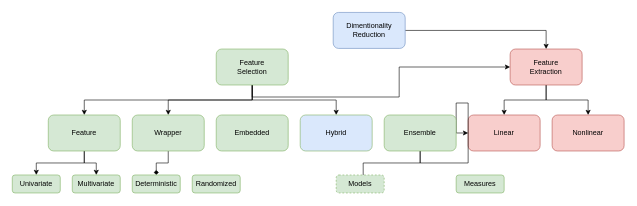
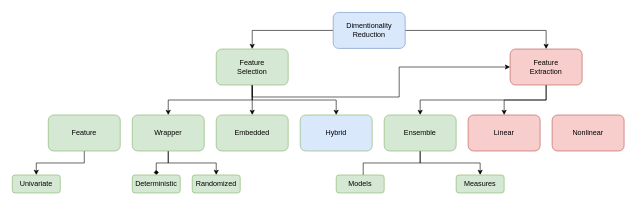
  <mxCell id="0" />
  <mxCell id="1" parent="0" />
+ <mxCell id="2" style="edgeStyle=orthogonalEdgeStyle;rounded=0;orthogonalLoop=1;jettySize=auto;html=1;" edge="1" parent="1" source="4" target="10"><mxGeometry relative="1" as="geometry" /></mxCell>
  <mxCell id="3" style="edgeStyle=orthogonalEdgeStyle;rounded=0;orthogonalLoop=1;jettySize=auto;html=1;" edge="1" parent="1" source="4" target="13"><mxGeometry relative="1" as="geometry" /></mxCell>
  <mxCell id="4" value="Dimentionality&lt;br&gt;Reduction" style="rounded=1;whiteSpace=wrap;html=1;fillColor=#dae8fc;strokeColor=#6c8ebf;" vertex="1" parent="1"><mxGeometry x="555" y="20" width="120" height="60" as="geometry" /></mxCell>
- <mxCell id="5" style="edgeStyle=orthogonalEdgeStyle;rounded=0;orthogonalLoop=1;jettySize=auto;html=1;exitX=0.5;exitY=1;exitDx=0;exitDy=0;" edge="1" parent="1" source="10" target="18"><mxGeometry relative="1" as="geometry" /></mxCell>
  <mxCell id="6" style="edgeStyle=orthogonalEdgeStyle;rounded=0;orthogonalLoop=1;jettySize=auto;html=1;exitX=0.5;exitY=1;exitDx=0;exitDy=0;" edge="1" parent="1" source="10" target="21"><mxGeometry relative="1" as="geometry" /></mxCell>
+ <mxCell id="7" style="edgeStyle=orthogonalEdgeStyle;rounded=0;orthogonalLoop=1;jettySize=auto;html=1;exitX=0.5;exitY=1;exitDx=0;exitDy=0;entryX=0.5;entryY=0;entryDx=0;entryDy=0;" edge="1" parent="1" source="10" target="22"><mxGeometry relative="1" as="geometry" /></mxCell>
  <mxCell id="8" style="edgeStyle=orthogonalEdgeStyle;rounded=0;orthogonalLoop=1;jettySize=auto;html=1;exitX=0.5;exitY=1;exitDx=0;exitDy=0;" edge="1" parent="1" source="10" target="23"><mxGeometry relative="1" as="geometry" /></mxCell>
  <mxCell id="9" style="edgeStyle=orthogonalEdgeStyle;rounded=0;orthogonalLoop=1;jettySize=auto;html=1;exitX=0.5;exitY=1;exitDx=0;exitDy=0;" edge="1" parent="1" source="10" target="13"><mxGeometry relative="1" as="geometry" /></mxCell>
  <mxCell id="10" value="Feature&lt;br&gt;Selection" style="rounded=1;whiteSpace=wrap;html=1;fillColor=#d5e8d4;strokeColor=#82b366;" vertex="1" parent="1"><mxGeometry x="360" y="81" width="120" height="60" as="geometry" /></mxCell>
  <mxCell id="11" style="edgeStyle=orthogonalEdgeStyle;rounded=0;orthogonalLoop=1;jettySize=auto;html=1;exitX=0.5;exitY=1;exitDx=0;exitDy=0;entryX=0.5;entryY=0;entryDx=0;entryDy=0;" edge="1" parent="1" source="13" target="14"><mxGeometry relative="1" as="geometry" /></mxCell>
- <mxCell id="12" style="edgeStyle=orthogonalEdgeStyle;rounded=0;orthogonalLoop=1;jettySize=auto;html=1;exitX=0.5;exitY=1;exitDx=0;exitDy=0;entryX=0.5;entryY=0;entryDx=0;entryDy=0;" edge="1" parent="1" source="13" target="15"><mxGeometry relative="1" as="geometry" /></mxCell>
+ <mxCell id="12" style="edgeStyle=orthogonalEdgeStyle;rounded=0;orthogonalLoop=1;jettySize=auto;html=1;exitX=0.5;exitY=1;exitDx=0;exitDy=0;" edge="1" parent="1" source="13" target="26"><mxGeometry relative="1" as="geometry" /></mxCell>
  <mxCell id="13" value="Feature&lt;br&gt;Extraction" style="rounded=1;whiteSpace=wrap;html=1;fillColor=#f8cecc;strokeColor=#b85450;" vertex="1" parent="1"><mxGeometry x="850" y="81" width="120" height="60" as="geometry" /></mxCell>
  <mxCell id="14" value="Linear" style="rounded=1;whiteSpace=wrap;html=1;fillColor=#f8cecc;strokeColor=#b85450;" vertex="1" parent="1"><mxGeometry x="780" y="191" width="120" height="60" as="geometry" /></mxCell>
  <mxCell id="15" value="Nonlinear" style="rounded=1;whiteSpace=wrap;html=1;fillColor=#f8cecc;strokeColor=#b85450;" vertex="1" parent="1"><mxGeometry x="920" y="191" width="120" height="60" as="geometry" /></mxCell>
  <mxCell id="16" style="edgeStyle=orthogonalEdgeStyle;rounded=0;orthogonalLoop=1;jettySize=auto;html=1;exitX=0.5;exitY=1;exitDx=0;exitDy=0;entryX=0.5;entryY=0;entryDx=0;entryDy=0;" edge="1" parent="1" source="18" target="27"><mxGeometry relative="1" as="geometry" /></mxCell>
- <mxCell id="17" style="edgeStyle=orthogonalEdgeStyle;rounded=0;orthogonalLoop=1;jettySize=auto;html=1;exitX=0.5;exitY=1;exitDx=0;exitDy=0;" edge="1" parent="1" source="18" target="28"><mxGeometry relative="1" as="geometry" /></mxCell>
  <mxCell id="18" value="Feature" style="rounded=1;whiteSpace=wrap;html=1;fillColor=#d5e8d4;strokeColor=#82b366;" vertex="1" parent="1"><mxGeometry x="80" y="191" width="120" height="60" as="geometry" /></mxCell>
  <mxCell id="19" style="edgeStyle=orthogonalEdgeStyle;rounded=0;orthogonalLoop=1;jettySize=auto;html=1;exitX=0.5;exitY=1;exitDx=0;exitDy=0;entryX=0.5;entryY=0;entryDx=0;entryDy=0;endArrow=diamond;" edge="1" parent="1" source="21" target="29"><mxGeometry relative="1" as="geometry" /></mxCell>
+ <mxCell id="20" style="edgeStyle=orthogonalEdgeStyle;rounded=0;orthogonalLoop=1;jettySize=auto;html=1;exitX=0.5;exitY=1;exitDx=0;exitDy=0;" edge="1" parent="1" source="21" target="30"><mxGeometry relative="1" as="geometry" /></mxCell>
  <mxCell id="21" value="Wrapper" style="rounded=1;whiteSpace=wrap;html=1;fillColor=#d5e8d4;strokeColor=#82b366;" vertex="1" parent="1"><mxGeometry x="220" y="191" width="120" height="60" as="geometry" /></mxCell>
  <mxCell id="22" value="Embedded" style="rounded=1;whiteSpace=wrap;html=1;fillColor=#d5e8d4;strokeColor=#82b366;" vertex="1" parent="1"><mxGeometry x="360" y="191" width="120" height="60" as="geometry" /></mxCell>
  <mxCell id="23" value="Hybrid" style="rounded=1;whiteSpace=wrap;html=1;fillColor=#dae8fc;strokeColor=#82b366;" vertex="1" parent="1"><mxGeometry x="500" y="191" width="120" height="60" as="geometry" /></mxCell>
  <mxCell id="24" style="edgeStyle=orthogonalEdgeStyle;rounded=0;orthogonalLoop=1;jettySize=auto;html=1;entryX=0.563;entryY=0.057;entryDx=0;entryDy=0;entryPerimeter=0;endArrow=none;" edge="1" parent="1" source="26" target="31"><mxGeometry relative="1" as="geometry" /></mxCell>
- <mxCell id="25" style="edgeStyle=orthogonalEdgeStyle;rounded=0;orthogonalLoop=1;jettySize=auto;html=1;exitX=0.5;exitY=1;exitDx=0;exitDy=0;" edge="1" parent="1" source="26" target="14"><mxGeometry relative="1" as="geometry" /></mxCell>
+ <mxCell id="25" style="edgeStyle=orthogonalEdgeStyle;rounded=0;orthogonalLoop=1;jettySize=auto;html=1;exitX=0.5;exitY=1;exitDx=0;exitDy=0;" edge="1" parent="1" source="26" target="32"><mxGeometry relative="1" as="geometry" /></mxCell>
  <mxCell id="26" value="Ensemble" style="rounded=1;whiteSpace=wrap;html=1;fillColor=#d5e8d4;strokeColor=#82b366;" vertex="1" parent="1"><mxGeometry x="640" y="191" width="120" height="60" as="geometry" /></mxCell>
  <mxCell id="27" value="Univariate" style="rounded=1;whiteSpace=wrap;html=1;fillColor=#d5e8d4;strokeColor=#82b366;" vertex="1" parent="1"><mxGeometry x="20" y="291" width="80" height="30" as="geometry" /></mxCell>
- <mxCell id="28" value="Multivariate" style="rounded=1;whiteSpace=wrap;html=1;fillColor=#d5e8d4;strokeColor=#82b366;" vertex="1" parent="1"><mxGeometry x="120" y="291" width="80" height="30" as="geometry" /></mxCell>
  <mxCell id="29" value="Deterministic" style="rounded=1;whiteSpace=wrap;html=1;fillColor=#d5e8d4;strokeColor=#82b366;" vertex="1" parent="1"><mxGeometry x="220" y="291" width="80" height="30" as="geometry" /></mxCell>
  <mxCell id="30" value="Randomized" style="rounded=1;whiteSpace=wrap;html=1;fillColor=#d5e8d4;strokeColor=#82b366;" vertex="1" parent="1"><mxGeometry x="320" y="291" width="80" height="30" as="geometry" /></mxCell>
- <mxCell id="31" value="Models" style="rounded=1;whiteSpace=wrap;html=1;fillColor=#d5e8d4;strokeColor=#82b366;dashed=1;" vertex="1" parent="1"><mxGeometry x="560" y="291" width="80" height="30" as="geometry" /></mxCell>
+ <mxCell id="31" value="Models" style="rounded=1;whiteSpace=wrap;html=1;fillColor=#d5e8d4;strokeColor=#82b366;" vertex="1" parent="1"><mxGeometry x="560" y="291" width="80" height="30" as="geometry" /></mxCell>
  <mxCell id="32" value="Measures" style="rounded=1;whiteSpace=wrap;html=1;fillColor=#d5e8d4;strokeColor=#82b366;" vertex="1" parent="1"><mxGeometry x="760" y="291" width="80" height="30" as="geometry" /></mxCell>
